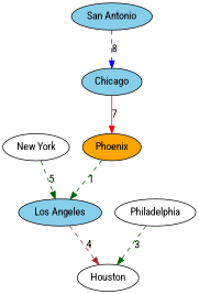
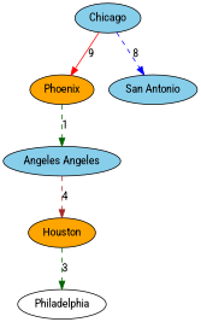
  digraph {
    fontname="Roboto Condensed"
    node [fillcolor=skyblue fontname="Roboto Condensed" style=filled]
    edge [color=darkgreen fontname="Roboto Condensed" style=dashed]
-   "New York" [fillcolor=white]
-   "Los Angeles"
-   Houston [fillcolor=white]
+   "Los Angeles" [label="Angeles Angeles"]
+   Houston [fillcolor=orange]
    Phoenix [fillcolor=orange]
    Chicago
    Philadelphia [fillcolor=white]
    "San Antonio"
-   "New York" -> "Los Angeles" [label=5]
    "Los Angeles" -> Houston [color=brown label=4]
-   Philadelphia -> Houston [label=3]
+   Houston -> Philadelphia [label=3]
    Phoenix -> "Los Angeles" [label=1]
-   Chicago -> Phoenix [color=red label=7 style=solid]
-   "San Antonio" -> Chicago [color=blue label=8]
+   Chicago -> Phoenix [color=red label=9 style=solid]
+   Chicago -> "San Antonio" [color=blue label=8]
  }
